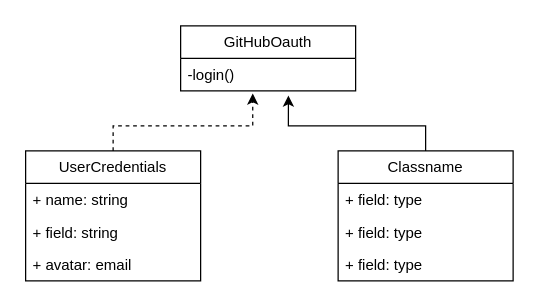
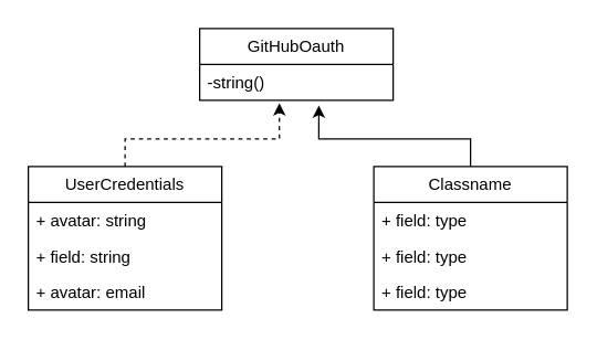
  <mxCell id="0" />
  <mxCell id="1" parent="0" />
  <mxCell id="2" value="GitHubOauth" style="swimlane;fontStyle=0;childLayout=stackLayout;horizontal=1;startSize=26;fillColor=none;horizontalStack=0;resizeParent=1;resizeParentMax=0;resizeLast=0;collapsible=1;marginBottom=0;whiteSpace=wrap;html=1;" vertex="1" parent="1"><mxGeometry x="144" y="20" width="140" height="52" as="geometry" /></mxCell>
- <mxCell id="3" value="-login()" style="text;strokeColor=none;fillColor=none;align=left;verticalAlign=top;spacingLeft=4;spacingRight=4;overflow=hidden;rotatable=0;points=[[0,0.5],[1,0.5]];portConstraint=eastwest;whiteSpace=wrap;html=1;" vertex="1" parent="2"><mxGeometry y="26" width="140" height="26" as="geometry" /></mxCell>
+ <mxCell id="3" value="-string()" style="text;strokeColor=none;fillColor=none;align=left;verticalAlign=top;spacingLeft=4;spacingRight=4;overflow=hidden;rotatable=0;points=[[0,0.5],[1,0.5]];portConstraint=eastwest;whiteSpace=wrap;html=1;" vertex="1" parent="2"><mxGeometry y="26" width="140" height="26" as="geometry" /></mxCell>
  <mxCell id="4" value="UserCredentials" style="swimlane;fontStyle=0;childLayout=stackLayout;horizontal=1;startSize=26;fillColor=none;horizontalStack=0;resizeParent=1;resizeParentMax=0;resizeLast=0;collapsible=1;marginBottom=0;whiteSpace=wrap;html=1;" vertex="1" parent="1"><mxGeometry x="20" y="120" width="140" height="104" as="geometry" /></mxCell>
- <mxCell id="5" value="+ name: string" style="text;strokeColor=none;fillColor=none;align=left;verticalAlign=top;spacingLeft=4;spacingRight=4;overflow=hidden;rotatable=0;points=[[0,0.5],[1,0.5]];portConstraint=eastwest;whiteSpace=wrap;html=1;" vertex="1" parent="4"><mxGeometry y="26" width="140" height="26" as="geometry" /></mxCell>
+ <mxCell id="5" value="+ avatar: string" style="text;strokeColor=none;fillColor=none;align=left;verticalAlign=top;spacingLeft=4;spacingRight=4;overflow=hidden;rotatable=0;points=[[0,0.5],[1,0.5]];portConstraint=eastwest;whiteSpace=wrap;html=1;" vertex="1" parent="4"><mxGeometry y="26" width="140" height="26" as="geometry" /></mxCell>
  <mxCell id="6" value="+ field: string" style="text;strokeColor=none;fillColor=none;align=left;verticalAlign=top;spacingLeft=4;spacingRight=4;overflow=hidden;rotatable=0;points=[[0,0.5],[1,0.5]];portConstraint=eastwest;whiteSpace=wrap;html=1;" vertex="1" parent="4"><mxGeometry y="52" width="140" height="26" as="geometry" /></mxCell>
  <mxCell id="7" value="+ avatar: email" style="text;strokeColor=none;fillColor=none;align=left;verticalAlign=top;spacingLeft=4;spacingRight=4;overflow=hidden;rotatable=0;points=[[0,0.5],[1,0.5]];portConstraint=eastwest;whiteSpace=wrap;html=1;" vertex="1" parent="4"><mxGeometry y="78" width="140" height="26" as="geometry" /></mxCell>
  <mxCell id="8" style="edgeStyle=orthogonalEdgeStyle;rounded=0;orthogonalLoop=1;jettySize=auto;html=1;entryX=0.412;entryY=1.077;entryDx=0;entryDy=0;entryPerimeter=0;dashed=1;" edge="1" parent="1" source="4" target="3"><mxGeometry relative="1" as="geometry"><Array as="points"><mxPoint x="90" y="100" /><mxPoint x="202" y="100" /></Array></mxGeometry></mxCell>
  <mxCell id="9" value="Classname" style="swimlane;fontStyle=0;childLayout=stackLayout;horizontal=1;startSize=26;fillColor=none;horizontalStack=0;resizeParent=1;resizeParentMax=0;resizeLast=0;collapsible=1;marginBottom=0;whiteSpace=wrap;html=1;" vertex="1" parent="1"><mxGeometry x="270" y="120" width="140" height="104" as="geometry" /></mxCell>
  <mxCell id="10" value="+ field: type" style="text;strokeColor=none;fillColor=none;align=left;verticalAlign=top;spacingLeft=4;spacingRight=4;overflow=hidden;rotatable=0;points=[[0,0.5],[1,0.5]];portConstraint=eastwest;whiteSpace=wrap;html=1;" vertex="1" parent="9"><mxGeometry y="26" width="140" height="26" as="geometry" /></mxCell>
  <mxCell id="11" value="+ field: type" style="text;strokeColor=none;fillColor=none;align=left;verticalAlign=top;spacingLeft=4;spacingRight=4;overflow=hidden;rotatable=0;points=[[0,0.5],[1,0.5]];portConstraint=eastwest;whiteSpace=wrap;html=1;" vertex="1" parent="9"><mxGeometry y="52" width="140" height="26" as="geometry" /></mxCell>
  <mxCell id="12" value="+ field: type" style="text;strokeColor=none;fillColor=none;align=left;verticalAlign=top;spacingLeft=4;spacingRight=4;overflow=hidden;rotatable=0;points=[[0,0.5],[1,0.5]];portConstraint=eastwest;whiteSpace=wrap;html=1;" vertex="1" parent="9"><mxGeometry y="78" width="140" height="26" as="geometry" /></mxCell>
  <mxCell id="13" style="edgeStyle=orthogonalEdgeStyle;rounded=0;orthogonalLoop=1;jettySize=auto;html=1;entryX=0.616;entryY=1.143;entryDx=0;entryDy=0;entryPerimeter=0;" edge="1" parent="1" source="9" target="3"><mxGeometry relative="1" as="geometry"><Array as="points"><mxPoint x="340" y="100" /><mxPoint x="230" y="100" /></Array></mxGeometry></mxCell>
